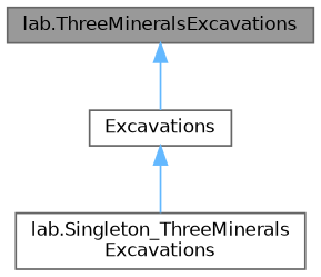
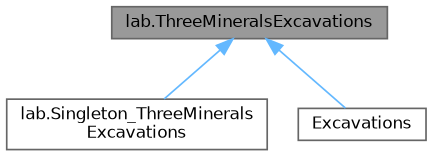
  digraph {
    node [color=gray40 fillcolor=white fontname=Helvetica fontsize=10 shape=box style=filled]
    edge [color=steelblue1 dir=back fontname=Helvetica fontsize=10 labelfontname=Helvetica labelfontsize=10 style=solid]
    n1 [fillcolor=grey60 fontcolor=black height=0.2 label="lab.ThreeMineralsExcavations" width=0.4]
    n2 [height=0.2 label="lab.Singleton_ThreeMinerals\lExcavations" width=0.4]
    n3 [height=0.2 label=Excavations width=0.4]
-   n3 -> n2
+   n1 -> n2
    n1 -> n3
  }
